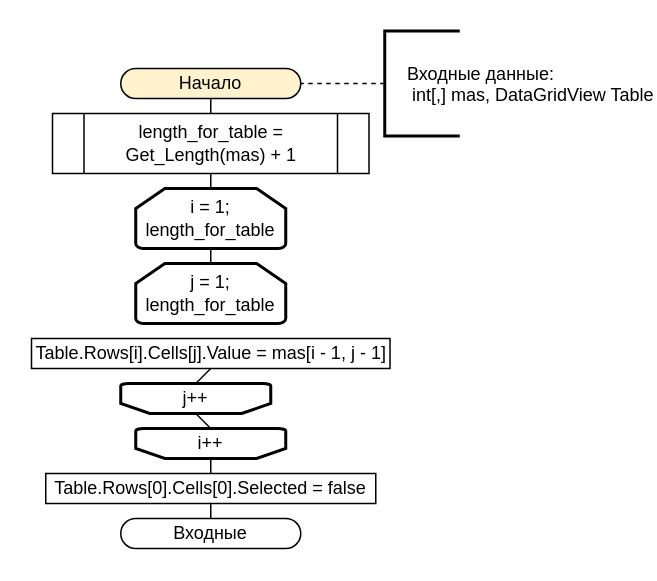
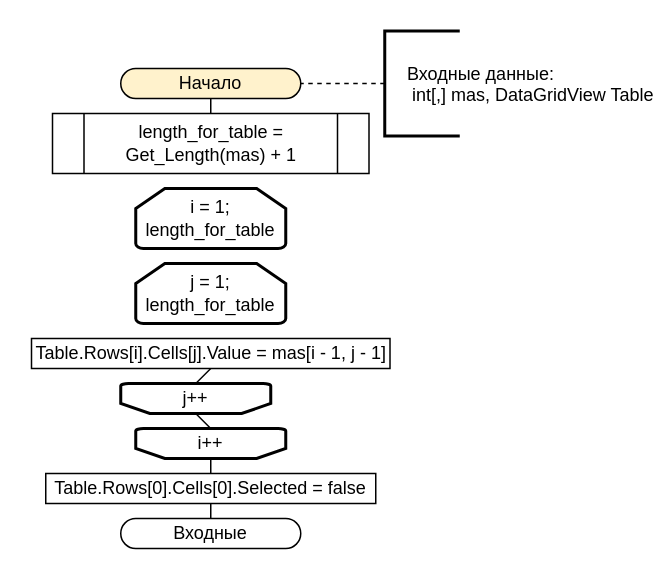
  <mxCell id="0" />
  <mxCell id="1" parent="0" />
  <mxCell id="2" value="Начало" style="rounded=1;whiteSpace=wrap;html=1;arcSize=50;fillColor=#fff2cc;" vertex="1" parent="1"><mxGeometry x="80" y="45" width="120" height="20" as="geometry" /></mxCell>
  <mxCell id="3" value="" style="endArrow=none;dashed=1;html=1;rounded=0;exitX=0;exitY=0.5;exitDx=0;exitDy=0;entryX=1;entryY=0.5;entryDx=0;entryDy=0;exitPerimeter=0;" edge="1" source="4" target="2" parent="1"><mxGeometry width="50" height="50" relative="1" as="geometry"><mxPoint x="276" y="70" as="sourcePoint" /><mxPoint x="256" y="70" as="targetPoint" /></mxGeometry></mxCell>
  <mxCell id="4" value="    Входные данные:&#10;     int[,] mas, DataGridView Table" style="strokeWidth=2;shape=mxgraph.flowchart.annotation_1;align=left;pointerEvents=1;recursiveResize=1;autosize=0;verticalAlign=middle;horizontal=1;" vertex="1" parent="1"><mxGeometry x="256" y="20" width="50" height="70" as="geometry" /></mxCell>
  <mxCell id="5" value="" style="endArrow=none;html=1;rounded=0;entryX=0.5;entryY=0;entryDx=0;entryDy=0;exitX=0.5;exitY=1;exitDx=0;exitDy=0;" edge="1" target="6" parent="1" source="2"><mxGeometry width="50" height="50" relative="1" as="geometry"><mxPoint x="196" y="145" as="sourcePoint" /><mxPoint x="226" y="65" as="targetPoint" /></mxGeometry></mxCell>
  <mxCell id="6" value="length_for_table = Get_Length(mas) + 1" style="shape=process;whiteSpace=wrap;html=1;backgroundOutline=1;" vertex="1" parent="1"><mxGeometry x="34.5" y="75" width="211" height="40" as="geometry" /></mxCell>
  <mxCell id="7" value="i = 1; length_for_table" style="strokeWidth=2;html=1;shape=mxgraph.flowchart.loop_limit;whiteSpace=wrap;" vertex="1" parent="1"><mxGeometry x="90" y="125" width="100" height="40" as="geometry" /></mxCell>
  <mxCell id="8" value="i++" style="strokeWidth=2;html=1;shape=mxgraph.flowchart.loop_limit;whiteSpace=wrap;direction=west;" vertex="1" parent="1"><mxGeometry x="90" y="285" width="100" height="20" as="geometry" /></mxCell>
- <mxCell id="9" value="" style="endArrow=none;html=1;rounded=0;entryX=0.5;entryY=1;entryDx=0;entryDy=0;entryPerimeter=0;exitX=0.5;exitY=0;exitDx=0;exitDy=0;exitPerimeter=0;" edge="1" source="12" target="7" parent="1"><mxGeometry width="50" height="50" relative="1" as="geometry"><mxPoint x="219" y="295" as="sourcePoint" /><mxPoint x="295" y="465" as="targetPoint" /></mxGeometry></mxCell>
  <mxCell id="10" value="" style="endArrow=none;html=1;rounded=0;exitX=0.5;exitY=1;exitDx=0;exitDy=0;exitPerimeter=0;entryX=0.5;entryY=0;entryDx=0;entryDy=0;entryPerimeter=0;" edge="1" source="8" target="13" parent="1"><mxGeometry width="50" height="50" relative="1" as="geometry"><mxPoint x="48" y="635" as="sourcePoint" /><mxPoint x="22" y="435" as="targetPoint" /></mxGeometry></mxCell>
  <mxCell id="11" value="" style="endArrow=none;html=1;rounded=0;entryX=0.5;entryY=0;entryDx=0;entryDy=0;entryPerimeter=0;exitX=0.5;exitY=0;exitDx=0;exitDy=0;" edge="1" target="8" parent="1" source="17"><mxGeometry width="50" height="50" relative="1" as="geometry"><mxPoint x="219" y="455" as="sourcePoint" /><mxPoint x="49" y="475" as="targetPoint" /></mxGeometry></mxCell>
  <mxCell id="12" value="j = 1; length_for_table" style="strokeWidth=2;html=1;shape=mxgraph.flowchart.loop_limit;whiteSpace=wrap;" vertex="1" parent="1"><mxGeometry x="90" y="175" width="100" height="40" as="geometry" /></mxCell>
  <mxCell id="13" value="j++" style="strokeWidth=2;html=1;shape=mxgraph.flowchart.loop_limit;whiteSpace=wrap;direction=west;" vertex="1" parent="1"><mxGeometry x="80" y="255" width="100" height="20" as="geometry" /></mxCell>
  <mxCell id="14" value="Table.Rows[i].Cells[j].Value = mas[i - 1, j - 1]" style="rounded=0;whiteSpace=wrap;html=1;" vertex="1" parent="1"><mxGeometry x="20.5" y="225" width="239" height="20" as="geometry" /></mxCell>
  <mxCell id="15" value="" style="endArrow=none;html=1;rounded=0;entryX=0.5;entryY=1;entryDx=0;entryDy=0;exitX=0.5;exitY=1;exitDx=0;exitDy=0;exitPerimeter=0;" edge="1" source="13" target="14" parent="1"><mxGeometry width="50" height="50" relative="1" as="geometry"><mxPoint x="245" y="555" as="sourcePoint" /><mxPoint x="295" y="505" as="targetPoint" /></mxGeometry></mxCell>
- <mxCell id="16" value="" style="endArrow=none;html=1;rounded=0;entryX=0.5;entryY=1;entryDx=0;entryDy=0;exitX=0.5;exitY=0;exitDx=0;exitDy=0;exitPerimeter=0;" edge="1" parent="1" source="7" target="6"><mxGeometry width="50" height="50" relative="1" as="geometry"><mxPoint x="216" y="305" as="sourcePoint" /><mxPoint x="266" y="255" as="targetPoint" /></mxGeometry></mxCell>
  <mxCell id="17" value="Table.Rows[0].Cells[0].Selected = false" style="rounded=0;whiteSpace=wrap;html=1;" vertex="1" parent="1"><mxGeometry x="30" y="315" width="220" height="20" as="geometry" /></mxCell>
  <mxCell id="18" value="Входные" style="rounded=1;whiteSpace=wrap;html=1;arcSize=50;" vertex="1" parent="1"><mxGeometry x="80" y="345" width="120" height="20" as="geometry" /></mxCell>
  <mxCell id="19" value="" style="endArrow=none;html=1;rounded=0;entryX=0.5;entryY=0;entryDx=0;entryDy=0;exitX=0.5;exitY=1;exitDx=0;exitDy=0;" edge="1" target="18" parent="1" source="17"><mxGeometry width="50" height="50" relative="1" as="geometry"><mxPoint x="246" y="475" as="sourcePoint" /><mxPoint x="276" y="515" as="targetPoint" /></mxGeometry></mxCell>
